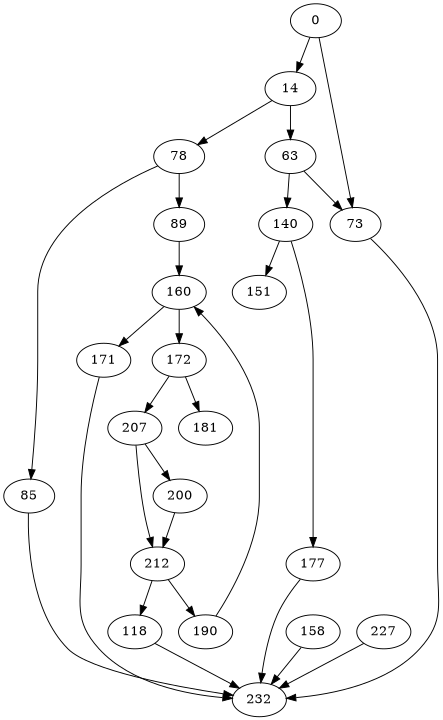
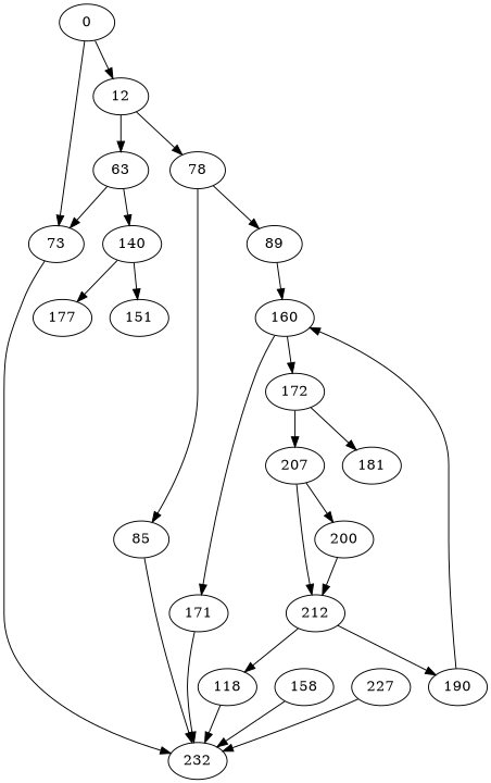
  digraph {
    n1 [label=0]
-   n2 [label=14]
+   n2 [label=12]
    n3 [label=73]
    n4 [label=63]
    n5 [label=78]
    n6 [label=232]
    n7 [label=140]
    n8 [label=85]
    n9 [label=89]
    n10 [label=177]
    n11 [label=151]
    n12 [label=160]
    n13 [label=171]
    n14 [label=172]
    n15 [label=118]
    n16 [label=158]
    n17 [label=181]
    n18 [label=207]
    n19 [label=200]
    n20 [label=212]
    n21 [label=190]
    n22 [label=227]
    n1 -> n2
    n1 -> n3
    n2 -> n4
    n2 -> n5
    n3 -> n6
    n4 -> n3
    n4 -> n7
    n5 -> n8
    n5 -> n9
    n7 -> n10
    n7 -> n11
    n8 -> n6
    n9 -> n12
-   n10 -> n6
    n12 -> n13
    n12 -> n14
    n13 -> n6
    n14 -> n17
    n14 -> n18
    n15 -> n6
    n16 -> n6
    n18 -> n19
    n18 -> n20
    n19 -> n20
    n20 -> n15
    n20 -> n21
    n21 -> n12
    n22 -> n6
  }
